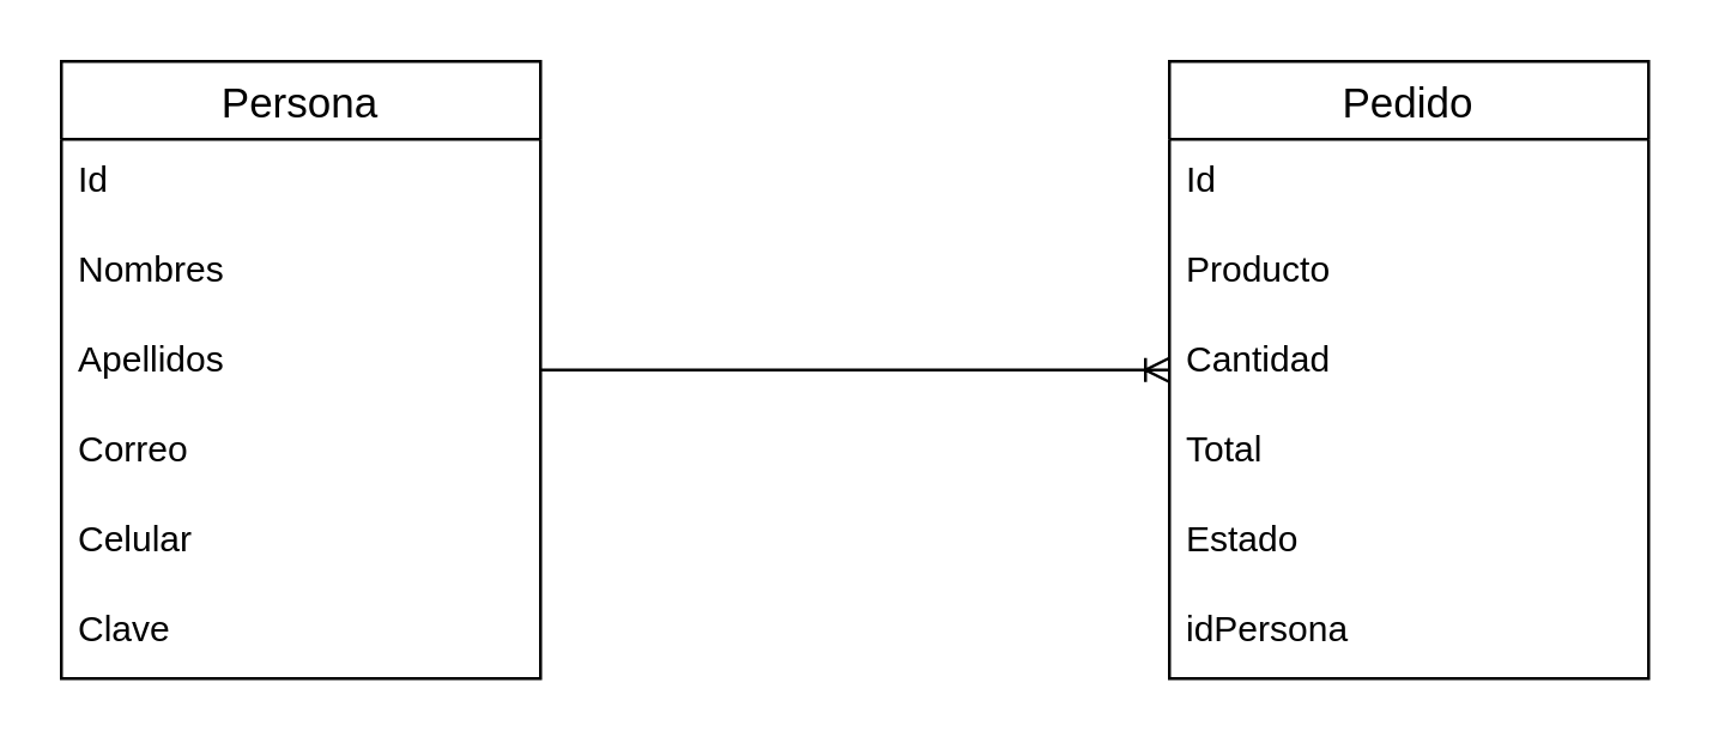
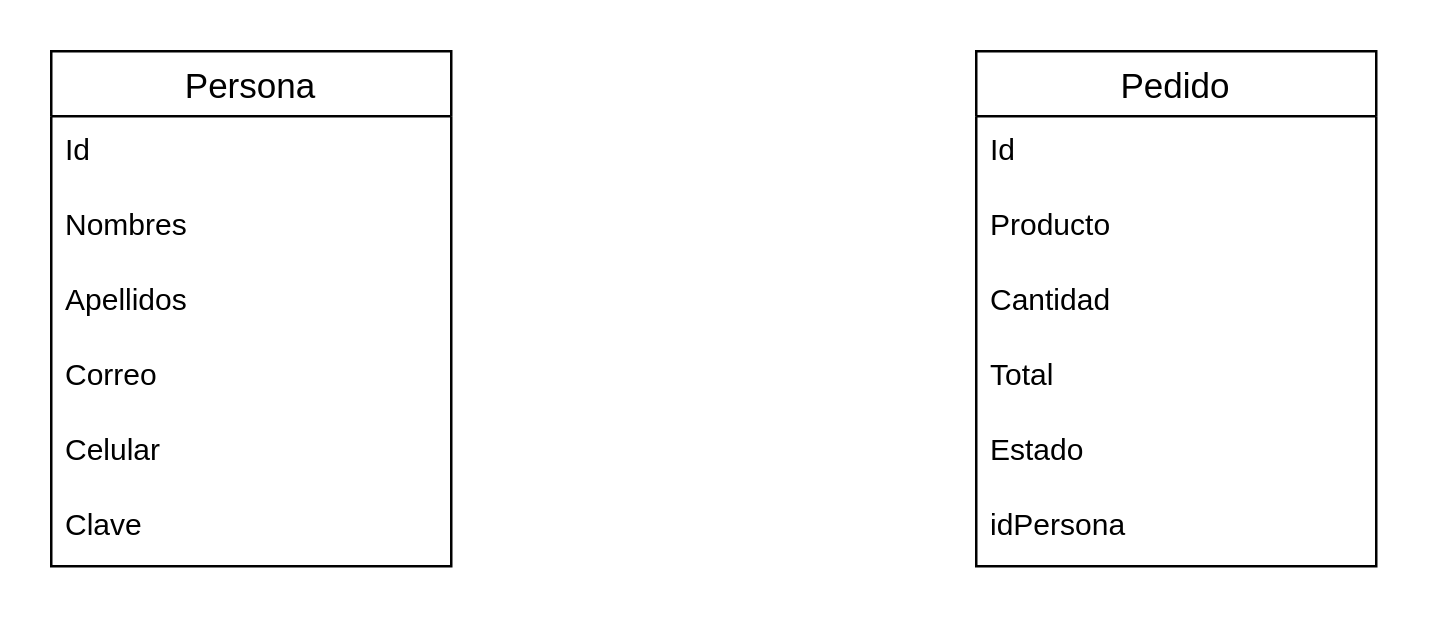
  <mxCell id="0" />
  <mxCell id="1" parent="0" />
  <mxCell id="2" value="Persona" style="swimlane;fontStyle=0;childLayout=stackLayout;horizontal=1;startSize=26;horizontalStack=0;resizeParent=1;resizeParentMax=0;resizeLast=0;collapsible=1;marginBottom=0;align=center;fontSize=14;fillColor=default;strokeColor=default;fontColor=default;" parent="1" vertex="1"><mxGeometry x="20" y="20" width="160" height="206" as="geometry" /></mxCell>
  <mxCell id="3" value="Id" style="text;strokeColor=none;fillColor=none;spacingLeft=4;spacingRight=4;overflow=hidden;rotatable=0;points=[[0,0.5],[1,0.5]];portConstraint=eastwest;fontSize=12;fontColor=default;" parent="2" vertex="1"><mxGeometry y="26" width="160" height="30" as="geometry" /></mxCell>
  <mxCell id="4" value="Nombres" style="text;strokeColor=none;fillColor=none;spacingLeft=4;spacingRight=4;overflow=hidden;rotatable=0;points=[[0,0.5],[1,0.5]];portConstraint=eastwest;fontSize=12;fontColor=default;" parent="2" vertex="1"><mxGeometry y="56" width="160" height="30" as="geometry" /></mxCell>
  <mxCell id="5" value="Apellidos" style="text;strokeColor=none;fillColor=none;spacingLeft=4;spacingRight=4;overflow=hidden;rotatable=0;points=[[0,0.5],[1,0.5]];portConstraint=eastwest;fontSize=12;fontColor=default;" parent="2" vertex="1"><mxGeometry y="86" width="160" height="30" as="geometry" /></mxCell>
  <mxCell id="6" value="Correo" style="text;strokeColor=none;fillColor=none;spacingLeft=4;spacingRight=4;overflow=hidden;rotatable=0;points=[[0,0.5],[1,0.5]];portConstraint=eastwest;fontSize=12;fontColor=default;" parent="2" vertex="1"><mxGeometry y="116" width="160" height="30" as="geometry" /></mxCell>
  <mxCell id="7" value="Celular" style="text;strokeColor=none;fillColor=none;spacingLeft=4;spacingRight=4;overflow=hidden;rotatable=0;points=[[0,0.5],[1,0.5]];portConstraint=eastwest;fontSize=12;fontColor=default;" parent="2" vertex="1"><mxGeometry y="146" width="160" height="30" as="geometry" /></mxCell>
  <mxCell id="8" value="Clave" style="text;strokeColor=none;fillColor=none;spacingLeft=4;spacingRight=4;overflow=hidden;rotatable=0;points=[[0,0.5],[1,0.5]];portConstraint=eastwest;fontSize=12;fontColor=default;" parent="2" vertex="1"><mxGeometry y="176" width="160" height="30" as="geometry" /></mxCell>
  <mxCell id="9" value="Pedido" style="swimlane;fontStyle=0;childLayout=stackLayout;horizontal=1;startSize=26;horizontalStack=0;resizeParent=1;resizeParentMax=0;resizeLast=0;collapsible=1;marginBottom=0;align=center;fontSize=14;fontColor=default;fillColor=default;strokeColor=default;" parent="1" vertex="1"><mxGeometry x="390" y="20" width="160" height="206" as="geometry" /></mxCell>
  <mxCell id="10" value="Id" style="text;strokeColor=none;fillColor=none;spacingLeft=4;spacingRight=4;overflow=hidden;rotatable=0;points=[[0,0.5],[1,0.5]];portConstraint=eastwest;fontSize=12;fontColor=default;" parent="9" vertex="1"><mxGeometry y="26" width="160" height="30" as="geometry" /></mxCell>
  <mxCell id="11" value="Producto" style="text;strokeColor=none;fillColor=none;spacingLeft=4;spacingRight=4;overflow=hidden;rotatable=0;points=[[0,0.5],[1,0.5]];portConstraint=eastwest;fontSize=12;fontColor=default;" parent="9" vertex="1"><mxGeometry y="56" width="160" height="30" as="geometry" /></mxCell>
  <mxCell id="12" value="Cantidad" style="text;strokeColor=none;fillColor=none;spacingLeft=4;spacingRight=4;overflow=hidden;rotatable=0;points=[[0,0.5],[1,0.5]];portConstraint=eastwest;fontSize=12;fontColor=default;" parent="9" vertex="1"><mxGeometry y="86" width="160" height="30" as="geometry" /></mxCell>
  <mxCell id="13" value="Total" style="text;strokeColor=none;fillColor=none;spacingLeft=4;spacingRight=4;overflow=hidden;rotatable=0;points=[[0,0.5],[1,0.5]];portConstraint=eastwest;fontSize=12;fontColor=default;" parent="9" vertex="1"><mxGeometry y="116" width="160" height="30" as="geometry" /></mxCell>
  <mxCell id="14" value="Estado" style="text;strokeColor=none;fillColor=none;spacingLeft=4;spacingRight=4;overflow=hidden;rotatable=0;points=[[0,0.5],[1,0.5]];portConstraint=eastwest;fontSize=12;fontColor=default;" parent="9" vertex="1"><mxGeometry y="146" width="160" height="30" as="geometry" /></mxCell>
  <mxCell id="15" value="idPersona" style="text;strokeColor=none;fillColor=none;spacingLeft=4;spacingRight=4;overflow=hidden;rotatable=0;points=[[0,0.5],[1,0.5]];portConstraint=eastwest;fontSize=12;fontColor=default;" parent="9" vertex="1"><mxGeometry y="176" width="160" height="30" as="geometry" /></mxCell>
- <mxCell id="16" value="" style="edgeStyle=entityRelationEdgeStyle;fontSize=12;html=1;endArrow=ERoneToMany;rounded=0;" edge="1" parent="1" source="2" target="9"><mxGeometry width="100" height="100" relative="1" as="geometry"><mxPoint x="250" y="180" as="sourcePoint" /><mxPoint x="350" y="80" as="targetPoint" /></mxGeometry></mxCell>
